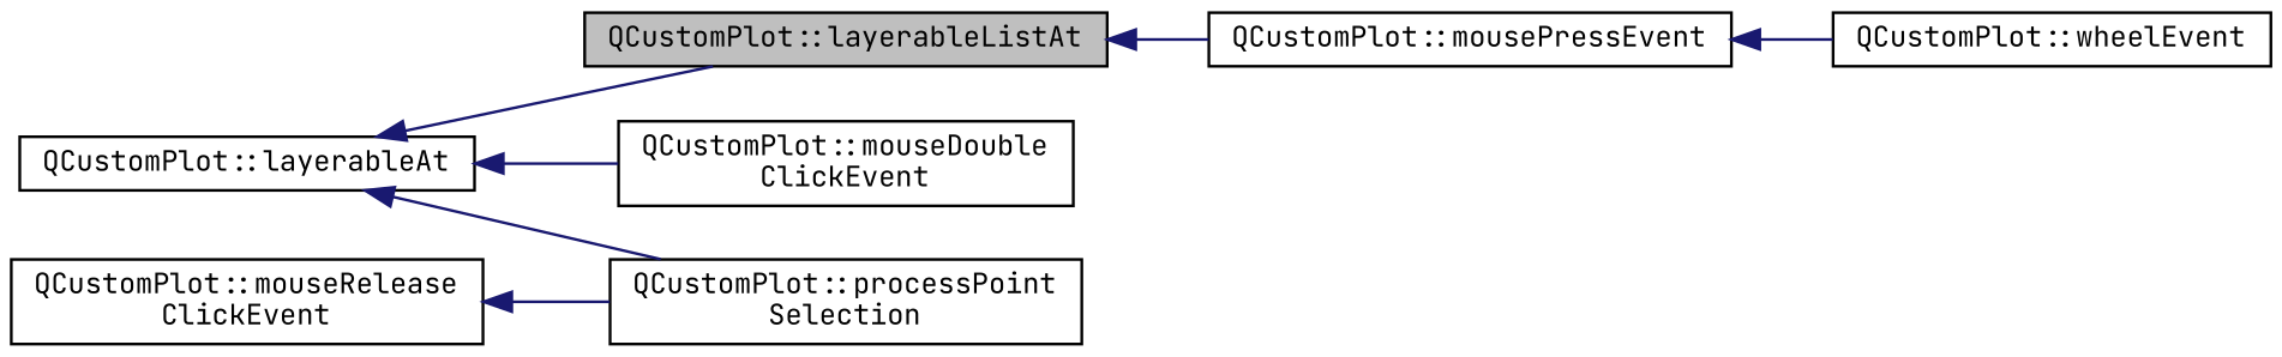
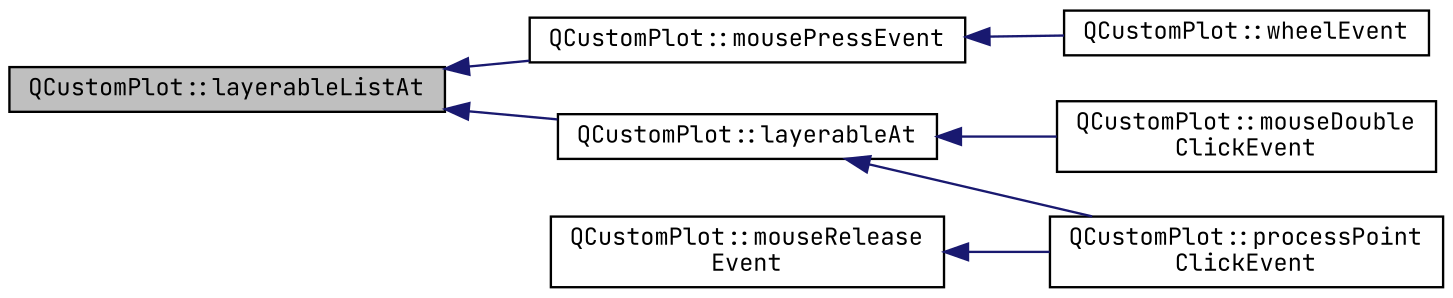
  digraph {
    fontname="JetBrains Mono"
    rankdir=LR
    node [color=black fillcolor=white fontname="JetBrains Mono" fontsize=10 shape=record style=filled]
    edge [color=midnightblue dir=back fontname="JetBrains Mono" fontsize=10 labelfontname=Helvetica labelfontsize=10 style=solid]
    n1 [fillcolor=grey75 fontcolor=black height=0.2 label="QCustomPlot::layerableListAt" width=0.4]
    n2 [height=0.2 label="QCustomPlot::mousePressEvent" width=0.4]
    n3 [height=0.2 label="QCustomPlot::layerableAt" width=0.4]
    n4 [height=0.2 label="QCustomPlot::mouseDouble\lClickEvent" width=0.4]
    n5 [height=0.2 label="QCustomPlot::wheelEvent" width=0.4]
-   n6 [height=0.2 label="QCustomPlot::processPoint\lSelection" width=0.4]
-   n7 [height=0.2 label="QCustomPlot::mouseRelease\lClickEvent" width=0.4]
+   n6 [height=0.2 label="QCustomPlot::processPoint\lClickEvent" width=0.4]
+   n7 [height=0.2 label="QCustomPlot::mouseRelease\lEvent" width=0.4]
    n1 -> n2
-   n3 -> n1
+   n1 -> n3
    n2 -> n5
    n3 -> n4
    n3 -> n6
    n7 -> n6
  }
